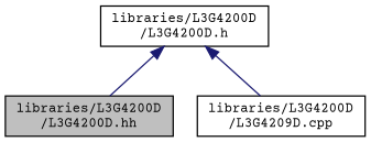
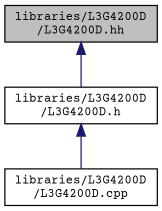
  digraph {
    fontname="Courier Prime"
    node [color=black fillcolor=white fontname="Courier Prime" fontsize=10 shape=record style=filled]
    edge [color=midnightblue dir=back fontname="Courier Prime" fontsize=10 labelfontname=Helvetica labelfontsize=10 style=solid]
    n1 [fillcolor=grey75 fontcolor=black height=0.2 label="libraries/L3G4200D\l/L3G4200D.hh" width=0.4]
    n2 [height=0.2 label="libraries/L3G4200D\l/L3G4200D.h" width=0.4]
-   n3 [height=0.2 label="libraries/L3G4200D\l/L3G4209D.cpp" width=0.4]
-   n2 -> n1
+   n3 [height=0.2 label="libraries/L3G4200D\l/L3G4200D.cpp" width=0.4]
+   n1 -> n2
    n2 -> n3
  }
